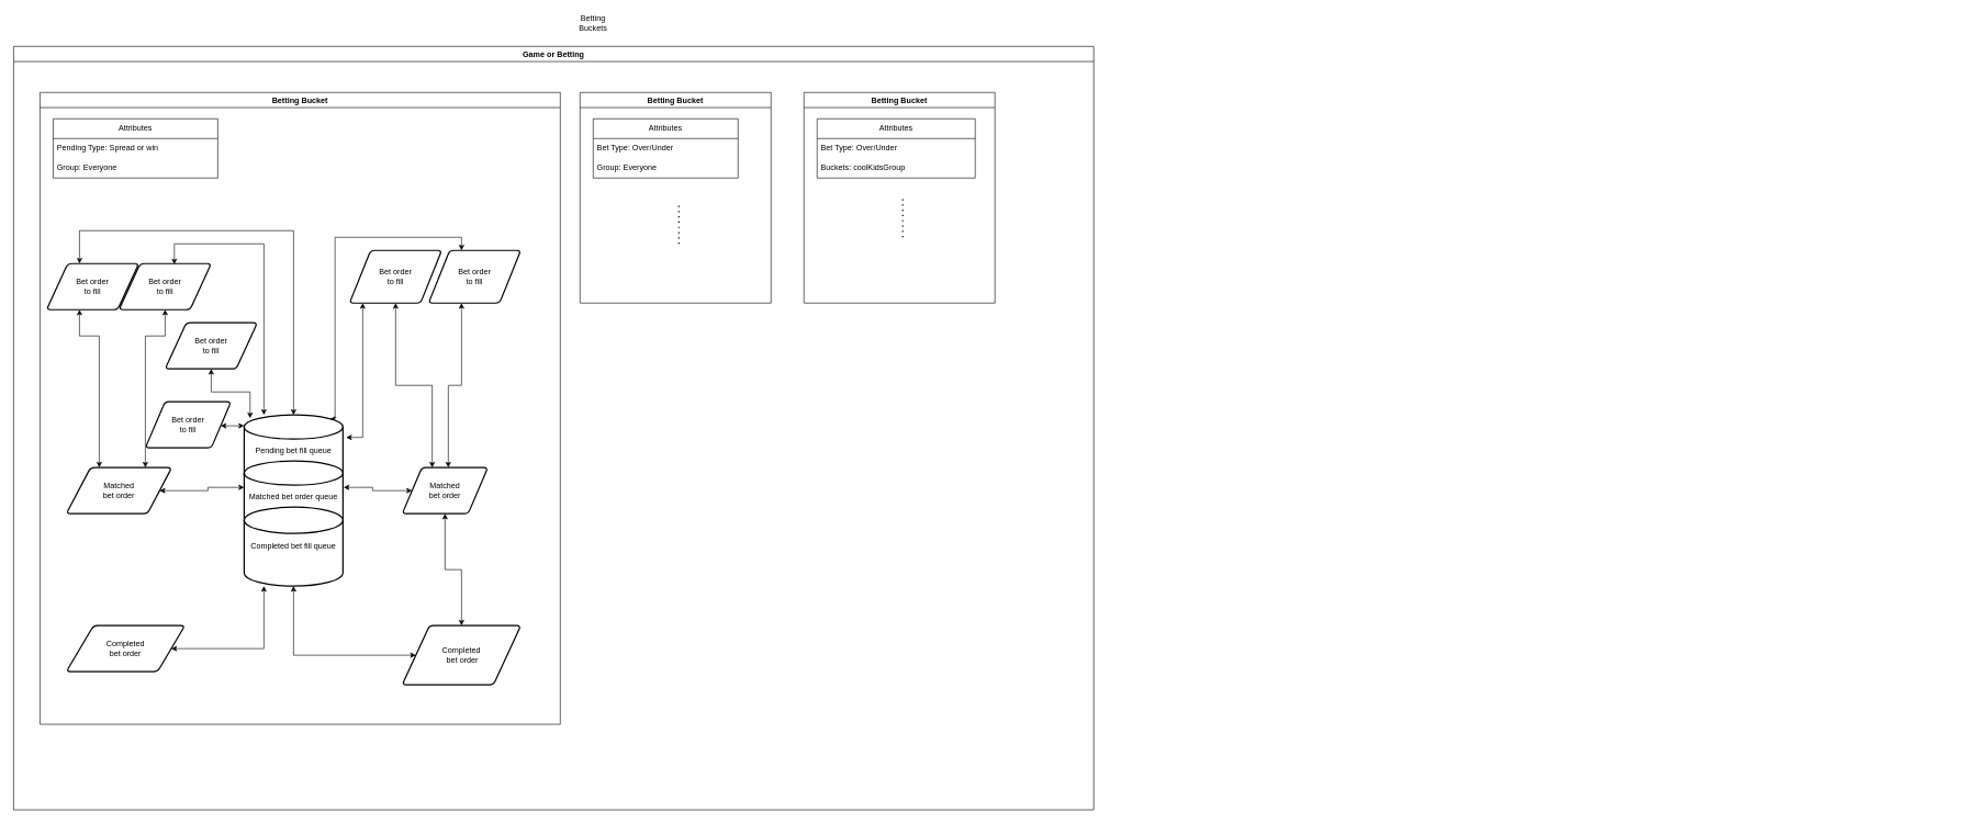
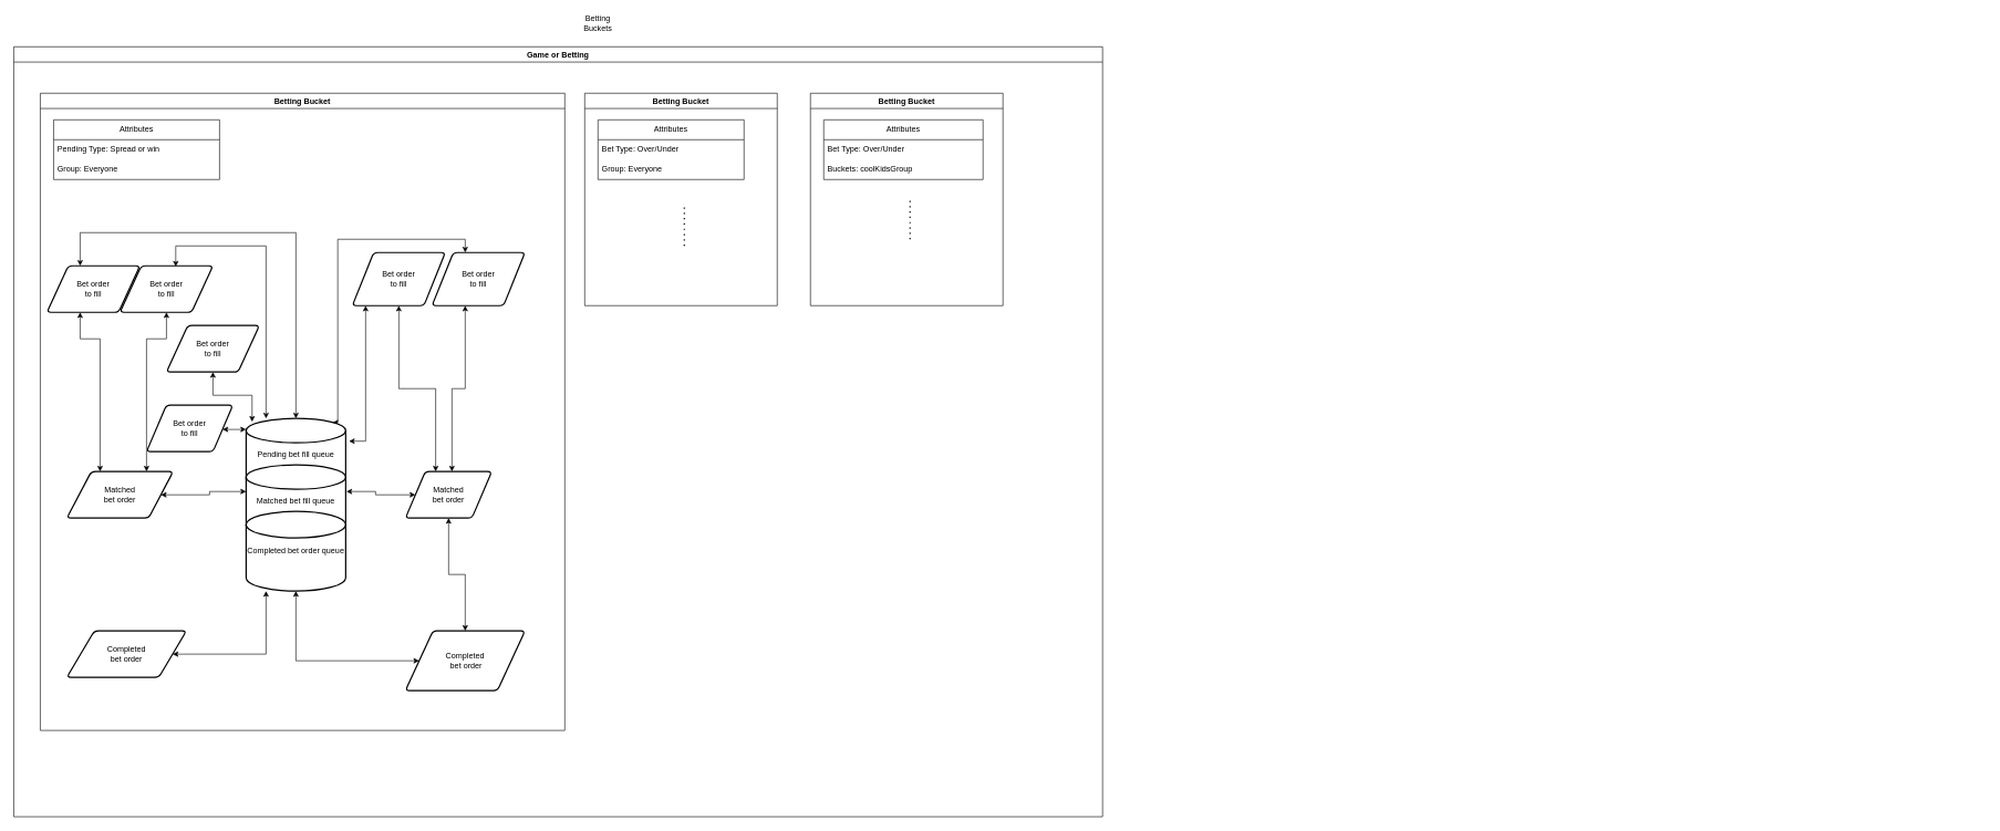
  <mxCell id="0" />
  <mxCell id="1" parent="0" />
  <mxCell id="2" value="" style="group" connectable="0" vertex="1" parent="1"><mxGeometry x="2060" y="180" width="930" height="1050" as="geometry" /></mxCell>
  <mxCell id="3" value="Game or Betting" style="swimlane;whiteSpace=wrap;html=1;" vertex="1" parent="2"><mxGeometry x="-2040" y="-110" width="1640" height="1160" as="geometry" /></mxCell>
  <mxCell id="4" value="Betting Bucket" style="swimlane;whiteSpace=wrap;html=1;" vertex="1" parent="3"><mxGeometry x="40" y="70" width="790" height="960" as="geometry" /></mxCell>
  <mxCell id="5" style="edgeStyle=orthogonalEdgeStyle;rounded=0;orthogonalLoop=1;jettySize=auto;html=1;entryX=0.5;entryY=0;entryDx=0;entryDy=0;startArrow=classic;startFill=1;" edge="1" parent="4" source="9" target="7"><mxGeometry relative="1" as="geometry" /></mxCell>
  <mxCell id="6" style="edgeStyle=orthogonalEdgeStyle;rounded=0;orthogonalLoop=1;jettySize=auto;html=1;startArrow=classic;startFill=1;" edge="1" parent="4" source="11" target="9"><mxGeometry relative="1" as="geometry"><Array as="points"><mxPoint x="640" y="445" /><mxPoint x="620" y="445" /></Array></mxGeometry></mxCell>
  <mxCell id="7" value="Completed&lt;br&gt;&amp;nbsp;bet order" style="shape=parallelogram;html=1;strokeWidth=2;perimeter=parallelogramPerimeter;whiteSpace=wrap;rounded=1;arcSize=12;size=0.23;" vertex="1" parent="4"><mxGeometry x="550" y="810" width="180" height="90" as="geometry" /></mxCell>
  <mxCell id="8" style="edgeStyle=orthogonalEdgeStyle;rounded=0;orthogonalLoop=1;jettySize=auto;html=1;entryX=1.007;entryY=0.364;entryDx=0;entryDy=0;entryPerimeter=0;startArrow=classic;startFill=1;" edge="1" parent="4" source="9" target="16"><mxGeometry relative="1" as="geometry" /></mxCell>
  <mxCell id="9" value="Matched &lt;br&gt;bet order" style="shape=parallelogram;html=1;strokeWidth=2;perimeter=parallelogramPerimeter;whiteSpace=wrap;rounded=1;arcSize=12;size=0.23;" vertex="1" parent="4"><mxGeometry x="550" y="570" width="130" height="70" as="geometry" /></mxCell>
  <mxCell id="10" style="edgeStyle=orthogonalEdgeStyle;rounded=0;orthogonalLoop=1;jettySize=auto;html=1;entryX=0.867;entryY=0.056;entryDx=0;entryDy=0;entryPerimeter=0;startArrow=classic;startFill=1;" edge="1" parent="4" source="11" target="14"><mxGeometry relative="1" as="geometry"><Array as="points"><mxPoint x="640" y="220" /><mxPoint x="448" y="220" /></Array></mxGeometry></mxCell>
  <mxCell id="11" value="Bet order &lt;br&gt;to fill" style="shape=parallelogram;html=1;strokeWidth=2;perimeter=parallelogramPerimeter;whiteSpace=wrap;rounded=1;arcSize=12;size=0.23;" vertex="1" parent="4"><mxGeometry x="590" y="240" width="140" height="80" as="geometry" /></mxCell>
  <mxCell id="12" style="edgeStyle=orthogonalEdgeStyle;rounded=0;orthogonalLoop=1;jettySize=auto;html=1;entryX=0.35;entryY=0;entryDx=0;entryDy=0;entryPerimeter=0;startArrow=classic;startFill=1;" edge="1" parent="4" source="13" target="9"><mxGeometry relative="1" as="geometry" /></mxCell>
  <mxCell id="13" value="Bet order &lt;br&gt;to fill" style="shape=parallelogram;html=1;strokeWidth=2;perimeter=parallelogramPerimeter;whiteSpace=wrap;rounded=1;arcSize=12;size=0.23;" vertex="1" parent="4"><mxGeometry x="470" y="240" width="140" height="80" as="geometry" /></mxCell>
  <mxCell id="14" value="Pending bet fill queue" style="strokeWidth=2;html=1;shape=mxgraph.flowchart.database;whiteSpace=wrap;" vertex="1" parent="4"><mxGeometry x="310" y="490" width="150" height="110" as="geometry" /></mxCell>
  <mxCell id="15" style="edgeStyle=orthogonalEdgeStyle;rounded=0;orthogonalLoop=1;jettySize=auto;html=1;entryX=1.033;entryY=0.311;entryDx=0;entryDy=0;entryPerimeter=0;startArrow=classic;startFill=1;" edge="1" parent="4" source="13" target="14"><mxGeometry relative="1" as="geometry"><Array as="points"><mxPoint x="490" y="290" /><mxPoint x="490" y="524" /></Array></mxGeometry></mxCell>
- <mxCell id="16" value="Matched bet order queue" style="strokeWidth=2;html=1;shape=mxgraph.flowchart.database;whiteSpace=wrap;" vertex="1" parent="4"><mxGeometry x="310" y="560" width="150" height="110" as="geometry" /></mxCell>
- <mxCell id="17" value="Completed bet fill queue" style="strokeWidth=2;html=1;shape=mxgraph.flowchart.database;whiteSpace=wrap;" vertex="1" parent="4"><mxGeometry x="310" y="630" width="150" height="120" as="geometry" /></mxCell>
+ <mxCell id="16" value="Matched bet fill queue" style="strokeWidth=2;html=1;shape=mxgraph.flowchart.database;whiteSpace=wrap;" vertex="1" parent="4"><mxGeometry x="310" y="560" width="150" height="110" as="geometry" /></mxCell>
+ <mxCell id="17" value="Completed bet order queue" style="strokeWidth=2;html=1;shape=mxgraph.flowchart.database;whiteSpace=wrap;" vertex="1" parent="4"><mxGeometry x="310" y="630" width="150" height="120" as="geometry" /></mxCell>
  <mxCell id="18" style="edgeStyle=orthogonalEdgeStyle;rounded=0;orthogonalLoop=1;jettySize=auto;html=1;entryX=0.5;entryY=1;entryDx=0;entryDy=0;entryPerimeter=0;startArrow=classic;startFill=1;" edge="1" parent="4" source="7" target="17"><mxGeometry relative="1" as="geometry"><mxPoint x="160" y="860" as="targetPoint" /></mxGeometry></mxCell>
  <mxCell id="19" style="edgeStyle=orthogonalEdgeStyle;rounded=0;orthogonalLoop=1;jettySize=auto;html=1;entryX=0.2;entryY=1;entryDx=0;entryDy=0;entryPerimeter=0;startArrow=classic;startFill=1;" edge="1" parent="4" source="20" target="17"><mxGeometry relative="1" as="geometry" /></mxCell>
  <mxCell id="20" value="Completed &lt;br&gt;bet order" style="shape=parallelogram;html=1;strokeWidth=2;perimeter=parallelogramPerimeter;whiteSpace=wrap;rounded=1;arcSize=12;size=0.23;" vertex="1" parent="4"><mxGeometry x="40" y="810" width="180" height="70" as="geometry" /></mxCell>
  <mxCell id="21" style="edgeStyle=orthogonalEdgeStyle;rounded=0;orthogonalLoop=1;jettySize=auto;html=1;entryX=0;entryY=0.364;entryDx=0;entryDy=0;entryPerimeter=0;startArrow=classic;startFill=1;" edge="1" parent="4" source="22" target="16"><mxGeometry relative="1" as="geometry" /></mxCell>
  <mxCell id="22" value="Matched &lt;br&gt;bet order" style="shape=parallelogram;html=1;strokeWidth=2;perimeter=parallelogramPerimeter;whiteSpace=wrap;rounded=1;arcSize=12;size=0.23;" vertex="1" parent="4"><mxGeometry x="40" y="570" width="160" height="70" as="geometry" /></mxCell>
  <mxCell id="23" style="edgeStyle=orthogonalEdgeStyle;rounded=0;orthogonalLoop=1;jettySize=auto;html=1;startArrow=classic;startFill=1;exitX=0.6;exitY=0.017;exitDx=0;exitDy=0;exitPerimeter=0;" edge="1" parent="4" source="25"><mxGeometry relative="1" as="geometry"><mxPoint x="340" y="490" as="targetPoint" /><Array as="points"><mxPoint x="204" y="230" /><mxPoint x="340" y="230" /></Array></mxGeometry></mxCell>
  <mxCell id="24" style="edgeStyle=orthogonalEdgeStyle;rounded=0;orthogonalLoop=1;jettySize=auto;html=1;startArrow=classic;startFill=1;exitX=0.5;exitY=1;exitDx=0;exitDy=0;entryX=0.75;entryY=0;entryDx=0;entryDy=0;" edge="1" parent="4" source="25" target="22"><mxGeometry relative="1" as="geometry"><Array as="points"><mxPoint x="190" y="370" /><mxPoint x="160" y="370" /></Array></mxGeometry></mxCell>
  <mxCell id="25" value="Bet order &lt;br&gt;to fill" style="shape=parallelogram;html=1;strokeWidth=2;perimeter=parallelogramPerimeter;whiteSpace=wrap;rounded=1;arcSize=12;size=0.23;" vertex="1" parent="4"><mxGeometry x="120" y="260" width="140" height="70" as="geometry" /></mxCell>
  <mxCell id="26" style="edgeStyle=orthogonalEdgeStyle;rounded=0;orthogonalLoop=1;jettySize=auto;html=1;entryX=0.5;entryY=0;entryDx=0;entryDy=0;entryPerimeter=0;startArrow=classic;startFill=1;" edge="1" parent="4" source="28" target="14"><mxGeometry relative="1" as="geometry"><Array as="points"><mxPoint x="60" y="210" /><mxPoint x="385" y="210" /></Array></mxGeometry></mxCell>
  <mxCell id="27" style="edgeStyle=orthogonalEdgeStyle;rounded=0;orthogonalLoop=1;jettySize=auto;html=1;startArrow=classic;startFill=1;" edge="1" parent="4" source="28"><mxGeometry relative="1" as="geometry"><mxPoint x="90" y="570" as="targetPoint" /><Array as="points"><mxPoint x="60" y="370" /><mxPoint x="90" y="370" /><mxPoint x="90" y="570" /></Array></mxGeometry></mxCell>
  <mxCell id="28" value="Bet order &lt;br&gt;to fill" style="shape=parallelogram;html=1;strokeWidth=2;perimeter=parallelogramPerimeter;whiteSpace=wrap;rounded=1;arcSize=12;size=0.23;" vertex="1" parent="4"><mxGeometry x="10" y="260" width="140" height="70" as="geometry" /></mxCell>
  <mxCell id="29" style="edgeStyle=orthogonalEdgeStyle;rounded=0;orthogonalLoop=1;jettySize=auto;html=1;entryX=0;entryY=0.15;entryDx=0;entryDy=0;entryPerimeter=0;startArrow=classic;startFill=1;" edge="1" parent="4" source="30" target="14"><mxGeometry relative="1" as="geometry"><Array as="points"><mxPoint x="290" y="507" /></Array></mxGeometry></mxCell>
  <mxCell id="30" value="Bet order &lt;br&gt;to fill" style="shape=parallelogram;html=1;strokeWidth=2;perimeter=parallelogramPerimeter;whiteSpace=wrap;rounded=1;arcSize=12;size=0.23;" vertex="1" parent="4"><mxGeometry x="160" y="470" width="130" height="70" as="geometry" /></mxCell>
  <mxCell id="31" style="edgeStyle=orthogonalEdgeStyle;rounded=0;orthogonalLoop=1;jettySize=auto;html=1;entryX=0.06;entryY=0.045;entryDx=0;entryDy=0;entryPerimeter=0;startArrow=classic;startFill=1;" edge="1" parent="4" source="32" target="14"><mxGeometry relative="1" as="geometry" /></mxCell>
  <mxCell id="32" value="Bet order &lt;br&gt;to fill" style="shape=parallelogram;html=1;strokeWidth=2;perimeter=parallelogramPerimeter;whiteSpace=wrap;rounded=1;arcSize=12;size=0.23;" vertex="1" parent="4"><mxGeometry x="190" y="350" width="140" height="70" as="geometry" /></mxCell>
  <mxCell id="33" value="Attributes" style="swimlane;fontStyle=0;childLayout=stackLayout;horizontal=1;startSize=30;horizontalStack=0;resizeParent=1;resizeParentMax=0;resizeLast=0;collapsible=1;marginBottom=0;whiteSpace=wrap;html=1;" vertex="1" parent="4"><mxGeometry x="20" y="40" width="250" height="90" as="geometry" /></mxCell>
  <mxCell id="34" value="Pending Type: Spread or win" style="text;strokeColor=none;fillColor=none;align=left;verticalAlign=middle;spacingLeft=4;spacingRight=4;overflow=hidden;points=[[0,0.5],[1,0.5]];portConstraint=eastwest;rotatable=0;whiteSpace=wrap;html=1;" vertex="1" parent="33"><mxGeometry y="30" width="250" height="30" as="geometry" /></mxCell>
  <mxCell id="35" value="Group: Everyone" style="text;strokeColor=none;fillColor=none;align=left;verticalAlign=middle;spacingLeft=4;spacingRight=4;overflow=hidden;points=[[0,0.5],[1,0.5]];portConstraint=eastwest;rotatable=0;whiteSpace=wrap;html=1;" vertex="1" parent="33"><mxGeometry y="60" width="250" height="30" as="geometry" /></mxCell>
  <mxCell id="36" value="Betting Bucket" style="swimlane;whiteSpace=wrap;html=1;" vertex="1" parent="3"><mxGeometry x="860" y="70" width="290" height="320" as="geometry" /></mxCell>
  <mxCell id="37" value="Attributes" style="swimlane;fontStyle=0;childLayout=stackLayout;horizontal=1;startSize=30;horizontalStack=0;resizeParent=1;resizeParentMax=0;resizeLast=0;collapsible=1;marginBottom=0;whiteSpace=wrap;html=1;" vertex="1" parent="36"><mxGeometry x="20" y="40" width="220" height="90" as="geometry" /></mxCell>
  <mxCell id="38" value="Bet Type:&amp;nbsp;Over/Under" style="text;strokeColor=none;fillColor=none;align=left;verticalAlign=middle;spacingLeft=4;spacingRight=4;overflow=hidden;points=[[0,0.5],[1,0.5]];portConstraint=eastwest;rotatable=0;whiteSpace=wrap;html=1;" vertex="1" parent="37"><mxGeometry y="30" width="220" height="30" as="geometry" /></mxCell>
  <mxCell id="39" value="Group: Everyone" style="text;strokeColor=none;fillColor=none;align=left;verticalAlign=middle;spacingLeft=4;spacingRight=4;overflow=hidden;points=[[0,0.5],[1,0.5]];portConstraint=eastwest;rotatable=0;whiteSpace=wrap;html=1;" vertex="1" parent="37"><mxGeometry y="60" width="220" height="30" as="geometry" /></mxCell>
  <mxCell id="40" value="" style="endArrow=none;dashed=1;html=1;dashPattern=1 3;strokeWidth=2;rounded=0;" edge="1" parent="36"><mxGeometry width="50" height="50" relative="1" as="geometry"><mxPoint x="150" y="230" as="sourcePoint" /><mxPoint x="150" y="170" as="targetPoint" /></mxGeometry></mxCell>
  <mxCell id="41" value="Betting Bucket" style="swimlane;whiteSpace=wrap;html=1;" vertex="1" parent="3"><mxGeometry x="1200" y="70" width="290" height="320" as="geometry" /></mxCell>
  <mxCell id="42" value="Attributes" style="swimlane;fontStyle=0;childLayout=stackLayout;horizontal=1;startSize=30;horizontalStack=0;resizeParent=1;resizeParentMax=0;resizeLast=0;collapsible=1;marginBottom=0;whiteSpace=wrap;html=1;" vertex="1" parent="41"><mxGeometry x="20" y="40" width="240" height="90" as="geometry" /></mxCell>
  <mxCell id="43" value="Bet Type:&amp;nbsp;Over/Under" style="text;strokeColor=none;fillColor=none;align=left;verticalAlign=middle;spacingLeft=4;spacingRight=4;overflow=hidden;points=[[0,0.5],[1,0.5]];portConstraint=eastwest;rotatable=0;whiteSpace=wrap;html=1;" vertex="1" parent="42"><mxGeometry y="30" width="240" height="30" as="geometry" /></mxCell>
  <mxCell id="44" value="Buckets: coolKidsGroup" style="text;strokeColor=none;fillColor=none;align=left;verticalAlign=middle;spacingLeft=4;spacingRight=4;overflow=hidden;points=[[0,0.5],[1,0.5]];portConstraint=eastwest;rotatable=0;whiteSpace=wrap;html=1;" vertex="1" parent="42"><mxGeometry y="60" width="240" height="30" as="geometry" /></mxCell>
  <mxCell id="45" value="" style="endArrow=none;dashed=1;html=1;dashPattern=1 3;strokeWidth=2;rounded=0;" edge="1" parent="41"><mxGeometry width="50" height="50" relative="1" as="geometry"><mxPoint x="150" y="220" as="sourcePoint" /><mxPoint x="150" y="160" as="targetPoint" /></mxGeometry></mxCell>
  <mxCell id="46" value="Betting Buckets" style="text;html=1;strokeColor=none;fillColor=none;align=center;verticalAlign=middle;whiteSpace=wrap;rounded=0;" vertex="1" parent="1"><mxGeometry x="870" y="20" width="60" height="30" as="geometry" /></mxCell>
